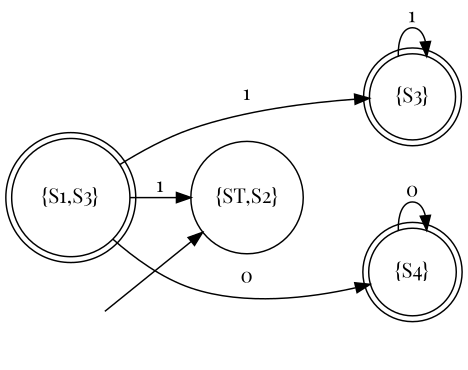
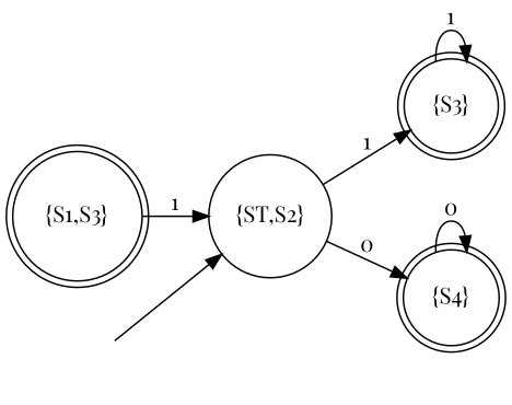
  digraph {
    fontname="Playfair Display"
    rankdir=LR
    node [fontname="Playfair Display" shape=doublecircle]
    edge [fontname="Playfair Display"]
    "" [shape=none]
    n2 [label="{ST,S2}" shape=circle]
    n3 [label="{S1,S3}"]
    n4 [label="{S4}"]
    n5 [label="{S3}"]
    "" -> n2
    n3 -> n2 [label=1]
-   n3 -> n4 [label=0]
-   n3 -> n5 [label=1]
+   n2 -> n4 [label=0]
+   n2 -> n5 [label=1]
    n4 -> n4 [label=0]
    n5 -> n5 [label=1]
  }
